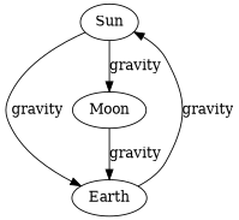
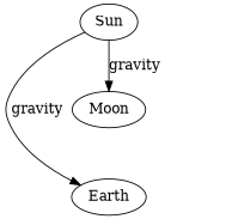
  digraph {
    Sun
    Earth
    Moon
    Sun -> Earth [label=gravity]
    Sun -> Moon [label=gravity]
-   Earth -> Sun [label=gravity]
-   Moon -> Earth [label=gravity]
  }
